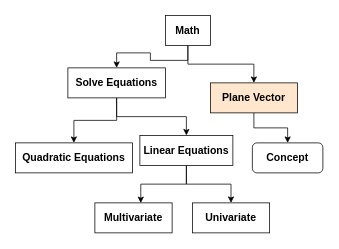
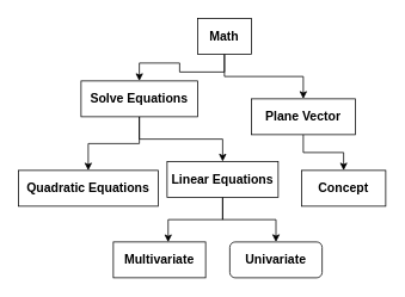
  <mxCell id="0" />
  <mxCell id="1" parent="0" />
  <mxCell id="2" style="edgeStyle=orthogonalEdgeStyle;rounded=0;orthogonalLoop=1;jettySize=auto;html=1;exitX=0.5;exitY=1;exitDx=0;exitDy=0;entryX=0.5;entryY=0;entryDx=0;entryDy=0;fontSize=14;" edge="1" parent="1" source="4" target="9"><mxGeometry relative="1" as="geometry" /></mxCell>
  <mxCell id="3" style="edgeStyle=orthogonalEdgeStyle;rounded=0;orthogonalLoop=1;jettySize=auto;html=1;exitX=0.5;exitY=1;exitDx=0;exitDy=0;entryX=0.5;entryY=0;entryDx=0;entryDy=0;fontSize=14;" edge="1" parent="1" source="4" target="6"><mxGeometry relative="1" as="geometry" /></mxCell>
  <mxCell id="4" value="Math" style="rounded=0;whiteSpace=wrap;html=1;fontSize=14;fontStyle=1" vertex="1" parent="1"><mxGeometry x="220" y="20" width="60" height="40" as="geometry" /></mxCell>
  <mxCell id="5" style="edgeStyle=orthogonalEdgeStyle;rounded=0;orthogonalLoop=1;jettySize=auto;html=1;exitX=0.5;exitY=1;exitDx=0;exitDy=0;entryX=0.5;entryY=0;entryDx=0;entryDy=0;fontSize=14;" edge="1" parent="1" source="6" target="14"><mxGeometry relative="1" as="geometry" /></mxCell>
- <mxCell id="6" value="Plane Vector" style="rounded=0;whiteSpace=wrap;html=1;fontSize=14;fontStyle=1;fillColor=#ffe6cc;" vertex="1" parent="1"><mxGeometry x="280" y="110" width="116" height="40" as="geometry" /></mxCell>
+ <mxCell id="6" value="Plane Vector" style="rounded=0;whiteSpace=wrap;html=1;fontSize=14;fontStyle=1" vertex="1" parent="1"><mxGeometry x="280" y="110" width="116" height="40" as="geometry" /></mxCell>
  <mxCell id="7" style="edgeStyle=orthogonalEdgeStyle;rounded=0;orthogonalLoop=1;jettySize=auto;html=1;exitX=0.5;exitY=1;exitDx=0;exitDy=0;entryX=0.5;entryY=0;entryDx=0;entryDy=0;fontSize=14;" edge="1" parent="1" source="9" target="10"><mxGeometry relative="1" as="geometry" /></mxCell>
  <mxCell id="8" style="edgeStyle=orthogonalEdgeStyle;rounded=0;orthogonalLoop=1;jettySize=auto;html=1;exitX=0.5;exitY=1;exitDx=0;exitDy=0;entryX=0.5;entryY=0;entryDx=0;entryDy=0;fontSize=14;" edge="1" parent="1" source="9" target="13"><mxGeometry relative="1" as="geometry" /></mxCell>
  <mxCell id="9" value="Solve Equations" style="rounded=0;whiteSpace=wrap;html=1;fontSize=14;fontStyle=1" vertex="1" parent="1"><mxGeometry x="90" y="90" width="130" height="40" as="geometry" /></mxCell>
  <mxCell id="10" value="Quadratic Equations" style="rounded=0;whiteSpace=wrap;html=1;fontSize=14;fontStyle=1" vertex="1" parent="1"><mxGeometry x="20" y="190" width="156" height="40" as="geometry" /></mxCell>
  <mxCell id="11" style="edgeStyle=orthogonalEdgeStyle;rounded=0;orthogonalLoop=1;jettySize=auto;html=1;exitX=0.5;exitY=1;exitDx=0;exitDy=0;entryX=0.594;entryY=0.005;entryDx=0;entryDy=0;entryPerimeter=0;fontSize=14;" edge="1" parent="1" source="13" target="15"><mxGeometry relative="1" as="geometry" /></mxCell>
  <mxCell id="12" style="edgeStyle=orthogonalEdgeStyle;rounded=0;orthogonalLoop=1;jettySize=auto;html=1;exitX=0.5;exitY=1;exitDx=0;exitDy=0;entryX=0.5;entryY=0;entryDx=0;entryDy=0;fontSize=14;" edge="1" parent="1" source="13" target="16"><mxGeometry relative="1" as="geometry" /></mxCell>
  <mxCell id="13" value="Linear Equations" style="rounded=0;whiteSpace=wrap;html=1;fontSize=14;fontStyle=1" vertex="1" parent="1"><mxGeometry x="186" y="180" width="124" height="40" as="geometry" /></mxCell>
- <mxCell id="14" value="Concept" style="whiteSpace=wrap;html=1;fontSize=14;fontStyle=1;rounded=1;" vertex="1" parent="1"><mxGeometry x="336" y="190" width="94" height="40" as="geometry" /></mxCell>
+ <mxCell id="14" value="Concept" style="rounded=0;whiteSpace=wrap;html=1;fontSize=14;fontStyle=1" vertex="1" parent="1"><mxGeometry x="336" y="190" width="94" height="40" as="geometry" /></mxCell>
  <mxCell id="15" value="Multivariate" style="rounded=0;whiteSpace=wrap;html=1;fontSize=14;fontStyle=1" vertex="1" parent="1"><mxGeometry x="126" y="270" width="103" height="40" as="geometry" /></mxCell>
- <mxCell id="16" value="Univariate" style="rounded=0;whiteSpace=wrap;html=1;fontSize=14;fontStyle=1" vertex="1" parent="1"><mxGeometry x="256" y="270" width="103" height="40" as="geometry" /></mxCell>
+ <mxCell id="16" value="Univariate" style="whiteSpace=wrap;html=1;fontSize=14;fontStyle=1;rounded=1;" vertex="1" parent="1"><mxGeometry x="256" y="270" width="103" height="40" as="geometry" /></mxCell>
